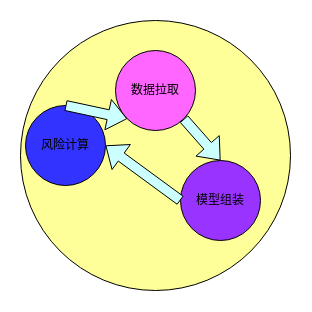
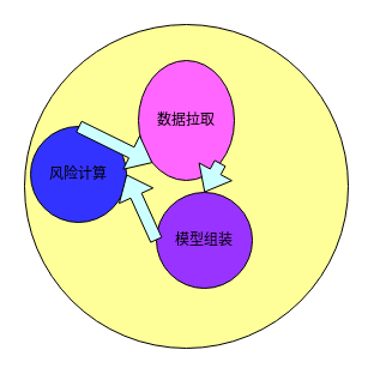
  <mxCell id="0" />
  <mxCell id="1" parent="0" />
  <mxCell id="2" value="" style="ellipse;whiteSpace=wrap;html=1;aspect=fixed;fillColor=#FFFF99;" vertex="1" parent="1"><mxGeometry x="20" y="20" width="270" height="270" as="geometry" /></mxCell>
- <mxCell id="3" value="数据拉取" style="ellipse;whiteSpace=wrap;html=1;aspect=fixed;fillColor=#FF66FF;" vertex="1" parent="1"><mxGeometry x="115" y="50" width="80" height="80" as="geometry" /></mxCell>
+ <mxCell id="3" value="数据拉取" style="ellipse;whiteSpace=wrap;html=1;aspect=fixed;fillColor=#FF66FF;" vertex="1" parent="1"><mxGeometry x="115" y="50" width="80" height="100" as="geometry" /></mxCell>
  <mxCell id="4" value="风险计算" style="ellipse;whiteSpace=wrap;html=1;aspect=fixed;fillColor=#3333FF;" vertex="1" parent="1"><mxGeometry x="25" y="105" width="80" height="80" as="geometry" /></mxCell>
- <mxCell id="5" value="模型组装" style="ellipse;whiteSpace=wrap;html=1;aspect=fixed;fillColor=#9933FF;" vertex="1" parent="1"><mxGeometry x="180" y="160" width="80" height="80" as="geometry" /></mxCell>
+ <mxCell id="5" value="模型组装" style="ellipse;whiteSpace=wrap;html=1;aspect=fixed;fillColor=#9933FF;" vertex="1" parent="1"><mxGeometry x="130" y="160" width="80" height="80" as="geometry" /></mxCell>
  <mxCell id="6" value="" style="shape=flexArrow;endArrow=classic;html=1;entryX=0;entryY=1;entryDx=0;entryDy=0;exitX=0.5;exitY=0;exitDx=0;exitDy=0;fillColor=#CCFFFF;" edge="1" parent="1" source="4" target="3"><mxGeometry width="50" height="50" relative="1" as="geometry"><mxPoint x="70" y="230" as="sourcePoint" /><mxPoint x="-80" y="530" as="targetPoint" /></mxGeometry></mxCell>
  <mxCell id="7" value="" style="shape=flexArrow;endArrow=classic;html=1;entryX=0.5;entryY=0;entryDx=0;entryDy=0;exitX=1;exitY=1;exitDx=0;exitDy=0;fillColor=#CCFFFF;" edge="1" parent="1" source="3" target="5"><mxGeometry width="50" height="50" relative="1" as="geometry"><mxPoint x="110" y="170" as="sourcePoint" /><mxPoint x="136.716" y="128.284" as="targetPoint" /></mxGeometry></mxCell>
  <mxCell id="8" value="" style="shape=flexArrow;endArrow=classic;html=1;entryX=1;entryY=0.5;entryDx=0;entryDy=0;exitX=0;exitY=0.5;exitDx=0;exitDy=0;fillColor=#CCFFFF;" edge="1" parent="1" source="5" target="4"><mxGeometry width="50" height="50" relative="1" as="geometry"><mxPoint x="120" y="180" as="sourcePoint" /><mxPoint x="146.716" y="138.284" as="targetPoint" /></mxGeometry></mxCell>
